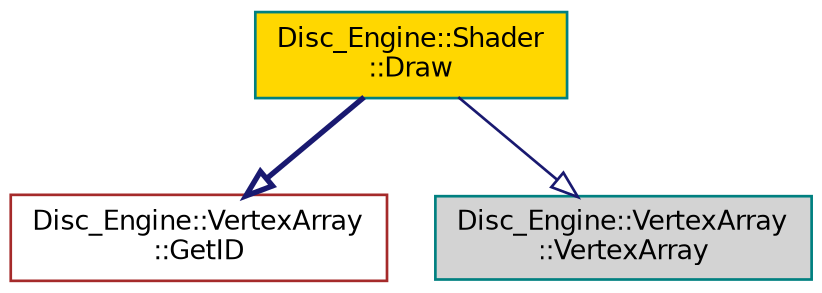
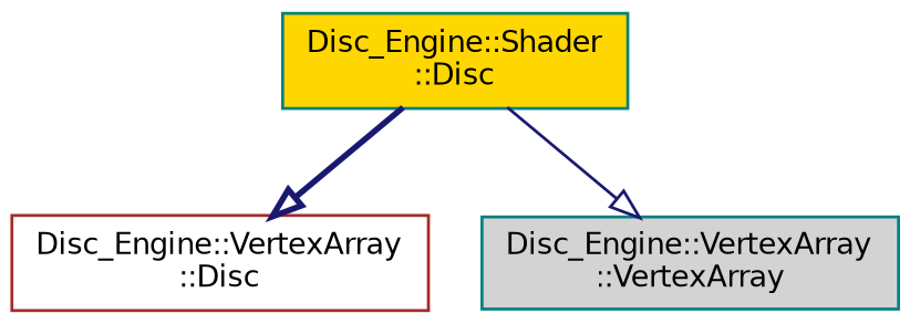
  digraph {
    rankdir=TB
    node [color=teal fontname=Helvetica fontsize=10 shape=record style=filled]
    edge [arrowhead=onormal color=midnightblue fontname=Helvetica fontsize=10 labelfontname=Helvetica labelfontsize=10]
-   n1 [fillcolor=gold fontcolor=black height=0.2 label="Disc_Engine::Shader\l::Draw" width=0.4]
-   n2 [color=brown fillcolor=white height=0.2 label="Disc_Engine::VertexArray\l::GetID" width=0.4]
+   n1 [fillcolor=gold fontcolor=black height=0.2 label="Disc_Engine::Shader\l::Disc" width=0.4]
+   n2 [color=brown fillcolor=white height=0.2 label="Disc_Engine::VertexArray\l::Disc" width=0.4]
    n3 [fillcolor=lightgrey height=0.2 label="Disc_Engine::VertexArray\l::VertexArray" width=0.4]
    n1 -> n2 [style=bold]
    n1 -> n3 [style=solid]
  }
